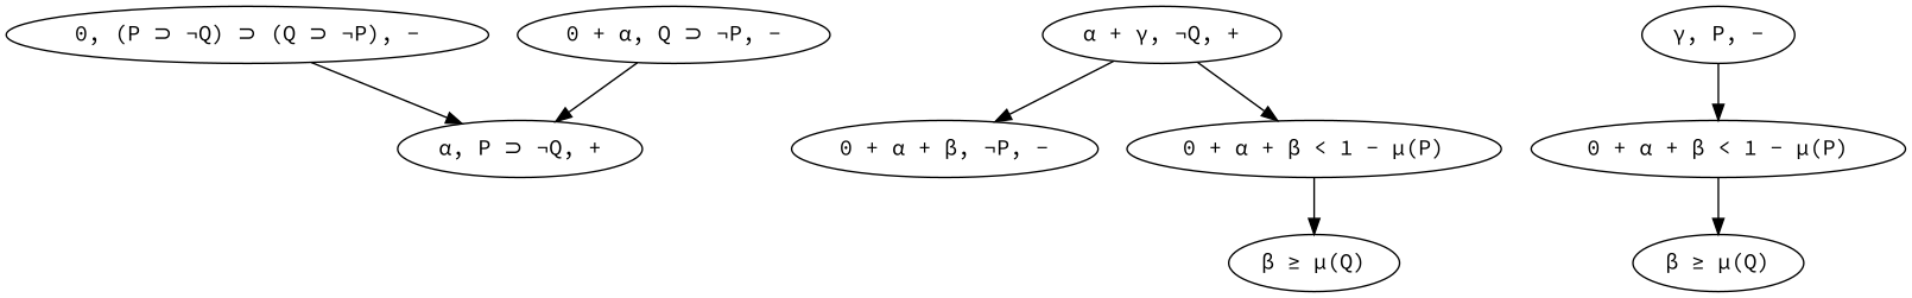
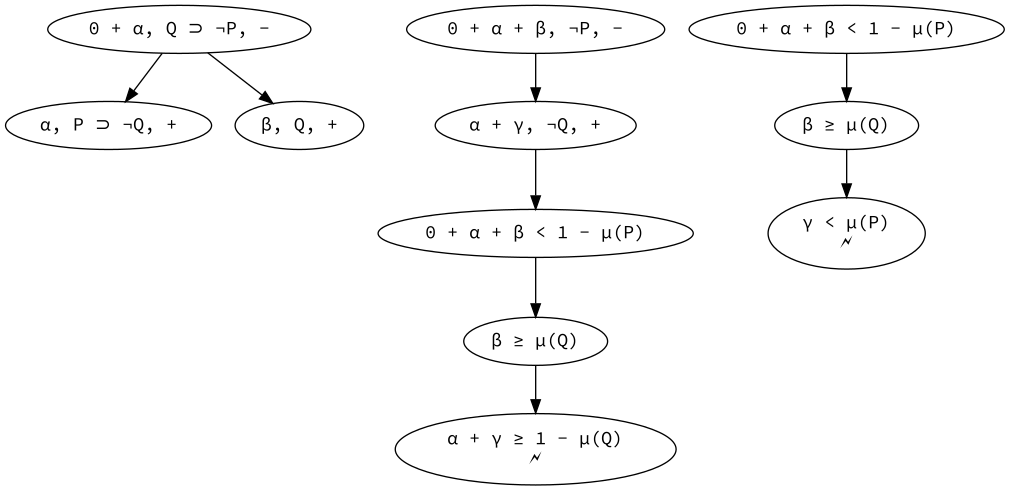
  digraph {
    fontname="Source Code Pro"
    node [fontname="Source Code Pro"]
    edge [fontname="Source Code Pro"]
-   n1 [label="0, (P ⊃ ¬Q) ⊃ (Q ⊃ ¬P), -"]
    n2 [label="α, P ⊃ ¬Q, +"]
    n3 [label="0 + α, Q ⊃ ¬P, -"]
+   n4 [label="β, Q, +"]
    n5 [label="0 + α + β, ¬P, -"]
    n6 [label="α + γ, ¬Q, +"]
-   n7 [label="γ, P, -"]
    n8 [label="0 + α + β < 1 - µ(P)"]
    n9 [label="0 + α + β < 1 - µ(P)"]
    n10 [label="β ≥ µ(Q)"]
+   n11 [label="γ < µ(P)\n🗲"]
    n12 [label="β ≥ µ(Q)"]
-   n1 -> n2
+   n13 [label="α + γ ≥ 1 - µ(Q)\n🗲"]
    n3 -> n2
-   n6 -> n5
+   n3 -> n4
+   n5 -> n6
    n6 -> n9
-   n7 -> n8
    n8 -> n10
    n9 -> n12
+   n10 -> n11
+   n12 -> n13
  }
